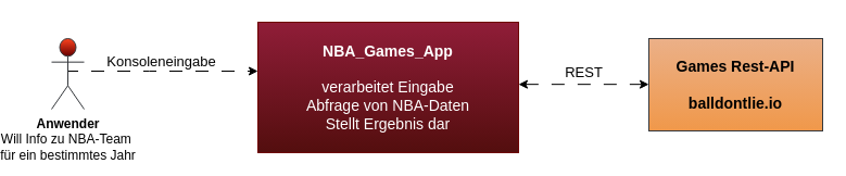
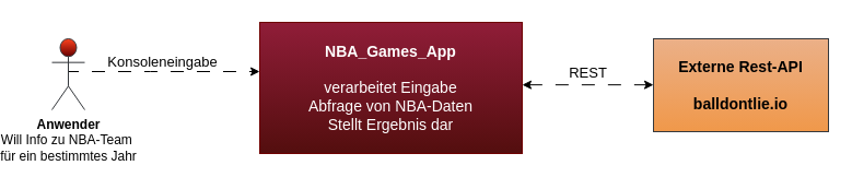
  <mxCell id="0" />
  <mxCell id="1" parent="0" />
  <mxCell id="2" style="edgeStyle=orthogonalEdgeStyle;rounded=0;orthogonalLoop=1;jettySize=auto;html=1;exitX=0.5;exitY=0.5;exitDx=0;exitDy=0;exitPerimeter=0;dashed=1;dashPattern=12 12;" edge="1" parent="1" source="4" target="7"><mxGeometry relative="1" as="geometry"><Array as="points"><mxPoint x="110" y="65" /><mxPoint x="110" y="65" /></Array></mxGeometry></mxCell>
  <mxCell id="3" value="&lt;font style=&quot;font-size: 13px;&quot;&gt;Konsoleneingabe&lt;/font&gt;" style="edgeLabel;html=1;align=center;verticalAlign=middle;resizable=0;points=[];" vertex="1" connectable="0" parent="2"><mxGeometry x="0.025" y="-2" relative="1" as="geometry"><mxPoint x="-3" y="-12" as="offset" /></mxGeometry></mxCell>
  <mxCell id="4" value="&lt;font style=&quot;font-size: 12px;&quot;&gt;&lt;b&gt;Anwender&lt;/b&gt;&lt;br&gt;Will Info zu NBA-Team&amp;nbsp;&lt;br&gt;für ein bestimmtes Jahr&lt;/font&gt;" style="shape=umlActor;verticalLabelPosition=bottom;verticalAlign=top;html=1;outlineConnect=0;fillColor=#FF441F;strokeColor=#36393d;gradientColor=#660000;" vertex="1" parent="1"><mxGeometry x="20" y="35" width="30" height="65" as="geometry" /></mxCell>
  <mxCell id="5" value="" style="edgeStyle=orthogonalEdgeStyle;rounded=0;orthogonalLoop=1;jettySize=auto;html=1;endArrow=classic;endFill=1;strokeColor=none;" edge="1" parent="1" source="7" target="8"><mxGeometry relative="1" as="geometry" /></mxCell>
  <mxCell id="6" value="&lt;font style=&quot;font-size: 13px;&quot;&gt;REST&lt;/font&gt;" style="edgeLabel;html=1;align=center;verticalAlign=middle;resizable=0;points=[];" vertex="1" connectable="0" parent="5"><mxGeometry x="-0.031" y="-5" relative="1" as="geometry"><mxPoint y="-20" as="offset" /></mxGeometry></mxCell>
  <mxCell id="7" value="&lt;font style=&quot;font-size: 14px;&quot;&gt;&lt;b&gt;NBA_Games_App&lt;br&gt;&lt;/b&gt;&lt;br&gt;verarbeitet Eingabe &lt;br&gt;Abfrage von NBA-Daten&lt;br&gt;Stellt Ergebnis dar&lt;br&gt;&lt;/font&gt;" style="rounded=0;whiteSpace=wrap;html=1;fillColor=#901d38;fontColor=#ffffff;strokeColor=#6F0000;gradientColor=#530e0e;" vertex="1" parent="1"><mxGeometry x="210" y="20" width="240" height="120" as="geometry" /></mxCell>
- <mxCell id="8" value="&lt;b style=&quot;font-size: 14px;&quot;&gt;&lt;br&gt;Games Rest-API&lt;br&gt;&lt;br&gt;balldontlie.io&lt;br&gt;&lt;br&gt;&lt;/b&gt;" style="rounded=0;whiteSpace=wrap;html=1;fillColor=#EBB088;strokeColor=#36393d;gradientColor=#F0984A;" vertex="1" parent="1"><mxGeometry x="570" y="35" width="160" height="85" as="geometry" /></mxCell>
+ <mxCell id="8" value="&lt;b style=&quot;font-size: 14px;&quot;&gt;&lt;br&gt;Externe Rest-API&lt;br&gt;&lt;br&gt;balldontlie.io&lt;br&gt;&lt;br&gt;&lt;/b&gt;" style="rounded=0;whiteSpace=wrap;html=1;fillColor=#EBB088;strokeColor=#36393d;gradientColor=#F0984A;" vertex="1" parent="1"><mxGeometry x="570" y="35" width="160" height="85" as="geometry" /></mxCell>
  <mxCell id="9" value="" style="endArrow=classic;startArrow=classic;html=1;rounded=0;exitX=1;exitY=0.5;exitDx=0;exitDy=0;dashed=1;dashPattern=12 12;" edge="1" parent="1"><mxGeometry width="100" height="100" relative="1" as="geometry"><mxPoint x="450" y="77.16" as="sourcePoint" /><mxPoint x="570" y="77.16" as="targetPoint" /></mxGeometry></mxCell>
